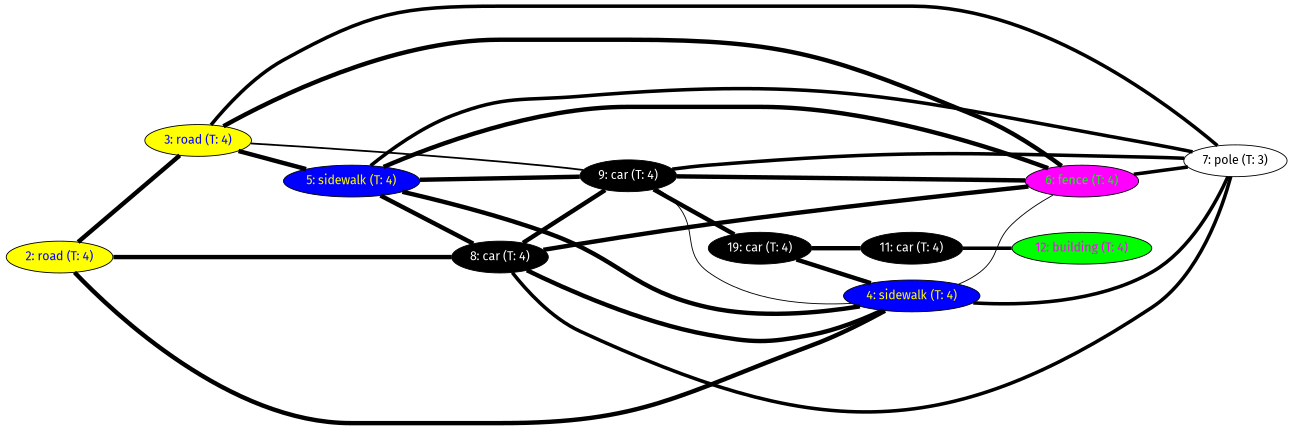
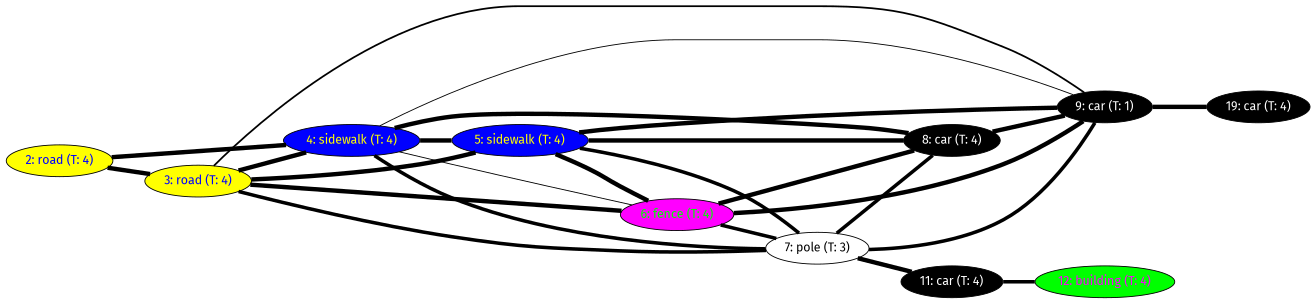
  graph {
    fontname="Fira Sans"
    rankdir=LR
    node [fillcolor="#000000" fontcolor="#ffffff" fontname="Fira Sans" style=filled]
    edge [fontname="Fira Sans" penwidth=5]
    n1 [fillcolor="#ffff00" fontcolor="#0000ff" label="2: road (T: 4)"]
    n2 [fillcolor="#ffff00" fontcolor="#0000ff" label="3: road (T: 4)"]
    n3 [fillcolor="#0000ff" fontcolor="#ffff00" label="4: sidewalk (T: 4)"]
    n4 [label="8: car (T: 4)"]
    n5 [fillcolor="#0000ff" fontcolor="#ffff00" label="5: sidewalk (T: 4)"]
    n6 [fillcolor="#ff00ff" fontcolor="#00ff00" label="6: fence (T: 4)"]
    n7 [fillcolor="#ffffff" fontcolor="#000000" label="7: pole (T: 3)"]
-   n8 [label="9: car (T: 4)"]
+   n8 [label="9: car (T: 1)"]
    n9 [label="19: car (T: 4)"]
    n10 [label="11: car (T: 4)"]
    n11 [fillcolor="#00ff00" fontcolor="#ff00ff" label="12: building (T: 4)"]
    n1 -- n2
    n1 -- n3
-   n1 -- n4
-   n9 -- n3
+   n2 -- n3
    n2 -- n5
    n2 -- n6
    n2 -- n7 [penwidth=4]
    n2 -- n8 [penwidth=2]
    n3 -- n4
    n3 -- n5
    n3 -- n6 [penwidth=1]
    n3 -- n7 [penwidth=4]
    n3 -- n8 [penwidth=1]
    n4 -- n8
    n5 -- n4
    n5 -- n6
    n5 -- n7 [penwidth=4]
    n5 -- n8
    n6 -- n4
    n6 -- n7 [penwidth=4]
    n6 -- n8
    n7 -- n4 [penwidth=4]
    n7 -- n8 [penwidth=4]
    n8 -- n9
-   n9 -- n10
+   n7 -- n10
    n10 -- n11 [penwidth=4]
  }
